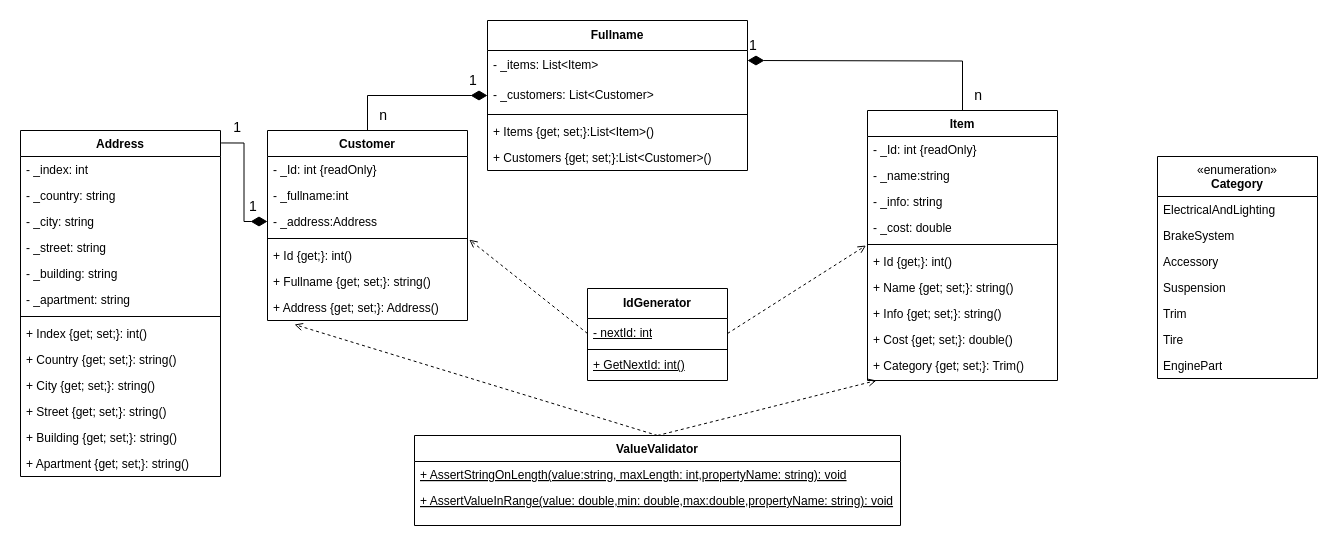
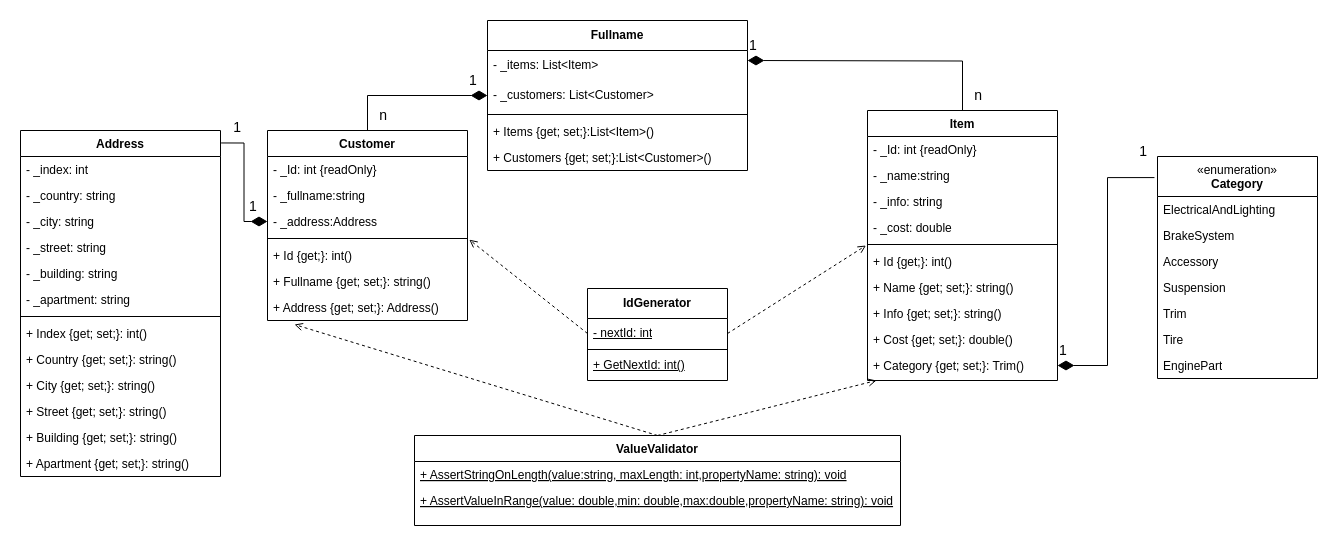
  <mxCell id="0" />
  <mxCell id="1" parent="0" />
  <mxCell id="2" value="Item" style="swimlane;fontStyle=1;align=center;verticalAlign=top;childLayout=stackLayout;horizontal=1;startSize=26;horizontalStack=0;resizeParent=1;resizeLast=0;collapsible=1;marginBottom=0;rounded=0;shadow=0;strokeWidth=1;" parent="1" vertex="1"><mxGeometry x="867" y="110" width="190" height="270" as="geometry"><mxRectangle x="230" y="140" width="160" height="26" as="alternateBounds" /></mxGeometry></mxCell>
  <mxCell id="3" value="- _Id: int {readOnly}" style="text;align=left;verticalAlign=top;spacingLeft=4;spacingRight=4;overflow=hidden;rotatable=0;points=[[0,0.5],[1,0.5]];portConstraint=eastwest;rounded=0;" parent="2" vertex="1"><mxGeometry y="26" width="190" height="26" as="geometry" /></mxCell>
  <mxCell id="4" value="- _name:string" style="text;align=left;verticalAlign=top;spacingLeft=4;spacingRight=4;overflow=hidden;rotatable=0;points=[[0,0.5],[1,0.5]];portConstraint=eastwest;rounded=0;shadow=0;html=0;" parent="2" vertex="1"><mxGeometry y="52" width="190" height="26" as="geometry" /></mxCell>
  <mxCell id="5" value="- _info: string" style="text;align=left;verticalAlign=top;spacingLeft=4;spacingRight=4;overflow=hidden;rotatable=0;points=[[0,0.5],[1,0.5]];portConstraint=eastwest;rounded=0;shadow=0;html=0;" parent="2" vertex="1"><mxGeometry y="78" width="190" height="26" as="geometry" /></mxCell>
  <mxCell id="6" value="- _cost: double" style="text;align=left;verticalAlign=top;spacingLeft=4;spacingRight=4;overflow=hidden;rotatable=0;points=[[0,0.5],[1,0.5]];portConstraint=eastwest;rounded=0;shadow=0;html=0;" parent="2" vertex="1"><mxGeometry y="104" width="190" height="26" as="geometry" /></mxCell>
  <mxCell id="7" value="" style="line;html=1;strokeWidth=1;align=left;verticalAlign=middle;spacingTop=-1;spacingLeft=3;spacingRight=3;rotatable=0;labelPosition=right;points=[];portConstraint=eastwest;rounded=0;" parent="2" vertex="1"><mxGeometry y="130" width="190" height="8" as="geometry" /></mxCell>
  <mxCell id="8" value="+ Id {get;}: int()" style="text;align=left;verticalAlign=top;spacingLeft=4;spacingRight=4;overflow=hidden;rotatable=0;points=[[0,0.5],[1,0.5]];portConstraint=eastwest;rounded=0;" parent="2" vertex="1"><mxGeometry y="138" width="190" height="26" as="geometry" /></mxCell>
  <mxCell id="9" value="+ Name {get; set;}: string()" style="text;align=left;verticalAlign=top;spacingLeft=4;spacingRight=4;overflow=hidden;rotatable=0;points=[[0,0.5],[1,0.5]];portConstraint=eastwest;rounded=0;" parent="2" vertex="1"><mxGeometry y="164" width="190" height="26" as="geometry" /></mxCell>
  <mxCell id="10" value="+ Info {get; set;}: string()" style="text;align=left;verticalAlign=top;spacingLeft=4;spacingRight=4;overflow=hidden;rotatable=0;points=[[0,0.5],[1,0.5]];portConstraint=eastwest;rounded=0;" parent="2" vertex="1"><mxGeometry y="190" width="190" height="26" as="geometry" /></mxCell>
  <mxCell id="11" value="+ Cost {get; set;}: double()" style="text;align=left;verticalAlign=top;spacingLeft=4;spacingRight=4;overflow=hidden;rotatable=0;points=[[0,0.5],[1,0.5]];portConstraint=eastwest;rounded=0;" parent="2" vertex="1"><mxGeometry y="216" width="190" height="26" as="geometry" /></mxCell>
  <mxCell id="12" value="+ Category {get; set;}: Trim()" style="text;align=left;verticalAlign=top;spacingLeft=4;spacingRight=4;overflow=hidden;rotatable=0;points=[[0,0.5],[1,0.5]];portConstraint=eastwest;rounded=0;shadow=0;html=0;" parent="2" vertex="1"><mxGeometry y="242" width="190" height="26" as="geometry" /></mxCell>
  <mxCell id="13" value="Customer" style="swimlane;fontStyle=1;align=center;verticalAlign=top;childLayout=stackLayout;horizontal=1;startSize=26;horizontalStack=0;resizeParent=1;resizeLast=0;collapsible=1;marginBottom=0;rounded=0;shadow=0;strokeWidth=1;" parent="1" vertex="1"><mxGeometry x="267" y="130" width="200" height="190" as="geometry"><mxRectangle x="230" y="140" width="160" height="26" as="alternateBounds" /></mxGeometry></mxCell>
  <mxCell id="14" value="- _Id: int {readOnly}" style="text;align=left;verticalAlign=top;spacingLeft=4;spacingRight=4;overflow=hidden;rotatable=0;points=[[0,0.5],[1,0.5]];portConstraint=eastwest;rounded=0;fontStyle=0" parent="13" vertex="1"><mxGeometry y="26" width="200" height="26" as="geometry" /></mxCell>
- <mxCell id="15" value="- _fullname:int" style="text;align=left;verticalAlign=top;spacingLeft=4;spacingRight=4;overflow=hidden;rotatable=0;points=[[0,0.5],[1,0.5]];portConstraint=eastwest;rounded=0;shadow=0;html=0;" parent="13" vertex="1"><mxGeometry y="52" width="200" height="26" as="geometry" /></mxCell>
+ <mxCell id="15" value="- _fullname:string" style="text;align=left;verticalAlign=top;spacingLeft=4;spacingRight=4;overflow=hidden;rotatable=0;points=[[0,0.5],[1,0.5]];portConstraint=eastwest;rounded=0;shadow=0;html=0;" parent="13" vertex="1"><mxGeometry y="52" width="200" height="26" as="geometry" /></mxCell>
  <mxCell id="16" value="- _address:Address" style="text;align=left;verticalAlign=top;spacingLeft=4;spacingRight=4;overflow=hidden;rotatable=0;points=[[0,0.5],[1,0.5]];portConstraint=eastwest;rounded=0;shadow=0;html=0;" parent="13" vertex="1"><mxGeometry y="78" width="200" height="26" as="geometry" /></mxCell>
  <mxCell id="17" value="" style="line;html=1;strokeWidth=1;align=left;verticalAlign=middle;spacingTop=-1;spacingLeft=3;spacingRight=3;rotatable=0;labelPosition=right;points=[];portConstraint=eastwest;rounded=0;" parent="13" vertex="1"><mxGeometry y="104" width="200" height="8" as="geometry" /></mxCell>
  <mxCell id="18" value="+ Id {get;}: int()" style="text;align=left;verticalAlign=top;spacingLeft=4;spacingRight=4;overflow=hidden;rotatable=0;points=[[0,0.5],[1,0.5]];portConstraint=eastwest;rounded=0;" parent="13" vertex="1"><mxGeometry y="112" width="200" height="26" as="geometry" /></mxCell>
  <mxCell id="19" value="+ Fullname {get; set;}: string()" style="text;align=left;verticalAlign=top;spacingLeft=4;spacingRight=4;overflow=hidden;rotatable=0;points=[[0,0.5],[1,0.5]];portConstraint=eastwest;rounded=0;" parent="13" vertex="1"><mxGeometry y="138" width="200" height="26" as="geometry" /></mxCell>
  <mxCell id="20" value="+ Address {get; set;}: Address()" style="text;align=left;verticalAlign=top;spacingLeft=4;spacingRight=4;overflow=hidden;rotatable=0;points=[[0,0.5],[1,0.5]];portConstraint=eastwest;rounded=0;" parent="13" vertex="1"><mxGeometry y="164" width="200" height="26" as="geometry" /></mxCell>
  <mxCell id="21" value="ValueValidator" style="swimlane;fontStyle=1;align=center;verticalAlign=top;childLayout=stackLayout;horizontal=1;startSize=26;horizontalStack=0;resizeParent=1;resizeLast=0;collapsible=1;marginBottom=0;rounded=0;shadow=0;strokeWidth=1;" parent="1" vertex="1"><mxGeometry x="414" y="435" width="486" height="90" as="geometry"><mxRectangle x="230" y="140" width="160" height="26" as="alternateBounds" /></mxGeometry></mxCell>
  <mxCell id="22" value="+ AssertStringOnLength(value:string, maxLength: int,propertyName: string): void" style="text;align=left;verticalAlign=top;spacingLeft=4;spacingRight=4;overflow=hidden;rotatable=0;points=[[0,0.5],[1,0.5]];portConstraint=eastwest;rounded=0;shadow=0;html=0;fontStyle=4;" parent="21" vertex="1"><mxGeometry y="26" width="486" height="26" as="geometry" /></mxCell>
  <mxCell id="23" value="+ AssertValueInRange(value: double,min: double,max:double,propertyName: string): void" style="text;align=left;verticalAlign=top;spacingLeft=4;spacingRight=4;overflow=hidden;rotatable=0;points=[[0,0.5],[1,0.5]];portConstraint=eastwest;rounded=0;shadow=0;html=0;fontStyle=4;" parent="21" vertex="1"><mxGeometry y="52" width="486" height="26" as="geometry" /></mxCell>
  <mxCell id="24" value="IdGenerator" style="swimlane;fontStyle=1;childLayout=stackLayout;horizontal=1;startSize=30;horizontalStack=0;resizeParent=1;resizeParentMax=0;resizeLast=0;collapsible=1;marginBottom=0;whiteSpace=wrap;html=1;rounded=0;" parent="1" vertex="1"><mxGeometry x="587" y="288" width="140" height="92" as="geometry" /></mxCell>
  <mxCell id="25" value="&lt;u&gt;- nextId: int&lt;/u&gt;" style="text;strokeColor=none;fillColor=none;align=left;verticalAlign=middle;spacingLeft=4;spacingRight=4;overflow=hidden;points=[[0,0.5],[1,0.5]];portConstraint=eastwest;rotatable=0;whiteSpace=wrap;html=1;rounded=0;" parent="24" vertex="1"><mxGeometry y="30" width="140" height="30" as="geometry" /></mxCell>
  <mxCell id="26" value="" style="line;html=1;strokeWidth=1;align=left;verticalAlign=middle;spacingTop=-1;spacingLeft=3;spacingRight=3;rotatable=0;labelPosition=right;points=[];portConstraint=eastwest;rounded=0;" parent="24" vertex="1"><mxGeometry y="60" width="140" height="2" as="geometry" /></mxCell>
  <mxCell id="27" value="&lt;u&gt;+ GetNextId: int()&lt;/u&gt;" style="text;strokeColor=none;fillColor=none;align=left;verticalAlign=middle;spacingLeft=4;spacingRight=4;overflow=hidden;points=[[0,0.5],[1,0.5]];portConstraint=eastwest;rotatable=0;whiteSpace=wrap;html=1;rounded=0;" parent="24" vertex="1"><mxGeometry y="62" width="140" height="30" as="geometry" /></mxCell>
  <mxCell id="28" value="" style="endArrow=open;html=1;rounded=0;exitX=0.5;exitY=0;exitDx=0;exitDy=0;dashed=1;endFill=0;entryX=0.047;entryY=1.077;entryDx=0;entryDy=0;entryPerimeter=0;" parent="1" source="21" target="12" edge="1"><mxGeometry width="50" height="50" relative="1" as="geometry"><mxPoint x="1447" y="330" as="sourcePoint" /><mxPoint x="817" y="420" as="targetPoint" /></mxGeometry></mxCell>
  <mxCell id="29" value="" style="endArrow=open;html=1;rounded=0;exitX=1;exitY=0.5;exitDx=0;exitDy=0;dashed=1;endFill=0;entryX=-0.008;entryY=-0.115;entryDx=0;entryDy=0;entryPerimeter=0;" parent="1" source="25" target="8" edge="1"><mxGeometry width="50" height="50" relative="1" as="geometry"><mxPoint x="1240" y="370" as="sourcePoint" /><mxPoint x="957" y="380" as="targetPoint" /></mxGeometry></mxCell>
  <mxCell id="30" value="" style="endArrow=open;html=1;rounded=0;dashed=1;endFill=0;entryX=1.009;entryY=-0.109;entryDx=0;entryDy=0;entryPerimeter=0;exitX=0;exitY=0.5;exitDx=0;exitDy=0;" parent="1" source="25" target="18" edge="1"><mxGeometry width="50" height="50" relative="1" as="geometry"><mxPoint x="1657" y="360" as="sourcePoint" /><mxPoint x="1375" y="292" as="targetPoint" /></mxGeometry></mxCell>
  <mxCell id="31" value="" style="endArrow=open;html=1;rounded=0;dashed=1;endFill=0;entryX=0.135;entryY=1.154;entryDx=0;entryDy=0;entryPerimeter=0;exitX=0.5;exitY=0;exitDx=0;exitDy=0;" parent="1" source="21" target="20" edge="1"><mxGeometry width="50" height="50" relative="1" as="geometry"><mxPoint x="1667" y="370" as="sourcePoint" /><mxPoint x="1550" y="241" as="targetPoint" /></mxGeometry></mxCell>
  <mxCell id="32" value="&lt;b&gt;Fullname&lt;/b&gt;" style="swimlane;fontStyle=0;childLayout=stackLayout;horizontal=1;startSize=30;horizontalStack=0;resizeParent=1;resizeParentMax=0;resizeLast=0;collapsible=1;marginBottom=0;whiteSpace=wrap;html=1;" parent="1" vertex="1"><mxGeometry x="487" y="20" width="260" height="150" as="geometry" /></mxCell>
  <mxCell id="33" value="- _items: List&amp;lt;Item&amp;gt;" style="text;strokeColor=none;fillColor=none;align=left;verticalAlign=middle;spacingLeft=4;spacingRight=4;overflow=hidden;points=[[0,0.5],[1,0.5]];portConstraint=eastwest;rotatable=0;whiteSpace=wrap;html=1;" parent="32" vertex="1"><mxGeometry y="30" width="260" height="30" as="geometry" /></mxCell>
  <mxCell id="34" value="- _customers: List&amp;lt;Customer&amp;gt;" style="text;strokeColor=none;fillColor=none;align=left;verticalAlign=middle;spacingLeft=4;spacingRight=4;overflow=hidden;points=[[0,0.5],[1,0.5]];portConstraint=eastwest;rotatable=0;whiteSpace=wrap;html=1;" parent="32" vertex="1"><mxGeometry y="60" width="260" height="30" as="geometry" /></mxCell>
  <mxCell id="35" value="" style="line;html=1;strokeWidth=1;align=left;verticalAlign=middle;spacingTop=-1;spacingLeft=3;spacingRight=3;rotatable=0;labelPosition=right;points=[];portConstraint=eastwest;rounded=0;" parent="32" vertex="1"><mxGeometry y="90" width="260" height="8" as="geometry" /></mxCell>
  <mxCell id="36" value="+ Items {get; set;}:List&lt;Item&gt;()" style="text;align=left;verticalAlign=top;spacingLeft=4;spacingRight=4;overflow=hidden;rotatable=0;points=[[0,0.5],[1,0.5]];portConstraint=eastwest;rounded=0;" parent="32" vertex="1"><mxGeometry y="98" width="260" height="26" as="geometry" /></mxCell>
  <mxCell id="37" value="+ Customers {get; set;}:List&lt;Customer&gt;()" style="text;align=left;verticalAlign=top;spacingLeft=4;spacingRight=4;overflow=hidden;rotatable=0;points=[[0,0.5],[1,0.5]];portConstraint=eastwest;rounded=0;" parent="32" vertex="1"><mxGeometry y="124" width="260" height="26" as="geometry" /></mxCell>
  <mxCell id="38" value="" style="endArrow=none;html=1;endSize=12;startArrow=diamondThin;startSize=14;startFill=1;edgeStyle=orthogonalEdgeStyle;rounded=0;entryX=0.5;entryY=0;entryDx=0;entryDy=0;endFill=0;" parent="1" target="2" edge="1"><mxGeometry relative="1" as="geometry"><mxPoint x="747" y="60" as="sourcePoint" /><mxPoint x="907" y="60" as="targetPoint" /><mxPoint as="offset" /></mxGeometry></mxCell>
  <mxCell id="39" value="1" style="edgeLabel;resizable=0;html=1;align=left;verticalAlign=top;fontSize=14;" parent="38" connectable="0" vertex="1"><mxGeometry x="-1" relative="1" as="geometry"><mxPoint y="-30" as="offset" /></mxGeometry></mxCell>
  <mxCell id="40" value="n" style="edgeLabel;resizable=0;html=1;align=right;verticalAlign=top;fontSize=14;" parent="38" connectable="0" vertex="1"><mxGeometry x="1" relative="1" as="geometry"><mxPoint x="20" y="-30" as="offset" /></mxGeometry></mxCell>
  <mxCell id="41" value="" style="endArrow=none;html=1;endSize=12;startArrow=diamondThin;startSize=14;startFill=1;edgeStyle=orthogonalEdgeStyle;rounded=0;entryX=0.5;entryY=0;entryDx=0;entryDy=0;exitX=0;exitY=0.5;exitDx=0;exitDy=0;endFill=0;" parent="1" source="34" target="13" edge="1"><mxGeometry relative="1" as="geometry"><mxPoint x="757" y="70" as="sourcePoint" /><mxPoint x="887" y="120" as="targetPoint" /><mxPoint as="offset" /></mxGeometry></mxCell>
  <mxCell id="42" value="1" style="edgeLabel;resizable=0;html=1;align=left;verticalAlign=top;fontSize=14;" parent="41" connectable="0" vertex="1"><mxGeometry x="-1" relative="1" as="geometry"><mxPoint x="-20" y="-30" as="offset" /></mxGeometry></mxCell>
  <mxCell id="43" value="n" style="edgeLabel;resizable=0;html=1;align=right;verticalAlign=top;fontSize=14;" parent="41" connectable="0" vertex="1"><mxGeometry x="1" relative="1" as="geometry"><mxPoint x="20" y="-30" as="offset" /></mxGeometry></mxCell>
  <mxCell id="44" value="&lt;span style=&quot;font-weight: normal;&quot;&gt;«enumeration»&lt;/span&gt;&lt;br&gt;Category" style="swimlane;fontStyle=1;align=center;verticalAlign=top;childLayout=stackLayout;horizontal=1;startSize=40;horizontalStack=0;resizeParent=1;resizeParentMax=0;resizeLast=0;collapsible=1;marginBottom=0;whiteSpace=wrap;html=1;" parent="1" vertex="1"><mxGeometry x="1157" y="156" width="160" height="222" as="geometry" /></mxCell>
  <mxCell id="45" value="ElectricalAndLighting" style="text;strokeColor=none;fillColor=none;align=left;verticalAlign=top;spacingLeft=4;spacingRight=4;overflow=hidden;rotatable=0;points=[[0,0.5],[1,0.5]];portConstraint=eastwest;whiteSpace=wrap;html=1;" parent="44" vertex="1"><mxGeometry y="40" width="160" height="26" as="geometry" /></mxCell>
  <mxCell id="46" value="BrakeSystem" style="text;strokeColor=none;fillColor=none;align=left;verticalAlign=top;spacingLeft=4;spacingRight=4;overflow=hidden;rotatable=0;points=[[0,0.5],[1,0.5]];portConstraint=eastwest;whiteSpace=wrap;html=1;" parent="44" vertex="1"><mxGeometry y="66" width="160" height="26" as="geometry" /></mxCell>
  <mxCell id="47" value="Accessory" style="text;strokeColor=none;fillColor=none;align=left;verticalAlign=top;spacingLeft=4;spacingRight=4;overflow=hidden;rotatable=0;points=[[0,0.5],[1,0.5]];portConstraint=eastwest;whiteSpace=wrap;html=1;" parent="44" vertex="1"><mxGeometry y="92" width="160" height="26" as="geometry" /></mxCell>
  <mxCell id="48" value="Suspension" style="text;strokeColor=none;fillColor=none;align=left;verticalAlign=top;spacingLeft=4;spacingRight=4;overflow=hidden;rotatable=0;points=[[0,0.5],[1,0.5]];portConstraint=eastwest;whiteSpace=wrap;html=1;" parent="44" vertex="1"><mxGeometry y="118" width="160" height="26" as="geometry" /></mxCell>
  <mxCell id="49" value="Trim" style="text;strokeColor=none;fillColor=none;align=left;verticalAlign=top;spacingLeft=4;spacingRight=4;overflow=hidden;rotatable=0;points=[[0,0.5],[1,0.5]];portConstraint=eastwest;whiteSpace=wrap;html=1;" parent="44" vertex="1"><mxGeometry y="144" width="160" height="26" as="geometry" /></mxCell>
  <mxCell id="50" value="Tire" style="text;strokeColor=none;fillColor=none;align=left;verticalAlign=top;spacingLeft=4;spacingRight=4;overflow=hidden;rotatable=0;points=[[0,0.5],[1,0.5]];portConstraint=eastwest;whiteSpace=wrap;html=1;" parent="44" vertex="1"><mxGeometry y="170" width="160" height="26" as="geometry" /></mxCell>
  <mxCell id="51" value="EnginePart" style="text;strokeColor=none;fillColor=none;align=left;verticalAlign=top;spacingLeft=4;spacingRight=4;overflow=hidden;rotatable=0;points=[[0,0.5],[1,0.5]];portConstraint=eastwest;whiteSpace=wrap;html=1;" parent="44" vertex="1"><mxGeometry y="196" width="160" height="26" as="geometry" /></mxCell>
+ <mxCell id="52" value="" style="endArrow=none;html=1;endSize=12;startArrow=diamondThin;startSize=14;startFill=1;edgeStyle=orthogonalEdgeStyle;rounded=0;entryX=-0.019;entryY=0.095;entryDx=0;entryDy=0;exitX=1;exitY=0.5;exitDx=0;exitDy=0;entryPerimeter=0;endFill=0;" parent="1" source="12" target="44" edge="1"><mxGeometry relative="1" as="geometry"><mxPoint x="1007" y="90" as="sourcePoint" /><mxPoint x="1137" y="140" as="targetPoint" /><mxPoint as="offset" /></mxGeometry></mxCell>
+ <mxCell id="53" value="1" style="edgeLabel;resizable=0;html=1;align=left;verticalAlign=top;fontSize=14;" parent="52" connectable="0" vertex="1"><mxGeometry x="-1" relative="1" as="geometry"><mxPoint y="-30" as="offset" /></mxGeometry></mxCell>
+ <mxCell id="54" value="1" style="edgeLabel;resizable=0;html=1;align=right;verticalAlign=top;fontSize=14;" parent="52" connectable="0" vertex="1"><mxGeometry x="1" relative="1" as="geometry"><mxPoint x="-7" y="-41" as="offset" /></mxGeometry></mxCell>
  <mxCell id="55" value="Address" style="swimlane;fontStyle=1;align=center;verticalAlign=top;childLayout=stackLayout;horizontal=1;startSize=26;horizontalStack=0;resizeParent=1;resizeLast=0;collapsible=1;marginBottom=0;rounded=0;shadow=0;strokeWidth=1;" parent="1" vertex="1"><mxGeometry x="20" y="130" width="200" height="346" as="geometry"><mxRectangle x="230" y="140" width="160" height="26" as="alternateBounds" /></mxGeometry></mxCell>
  <mxCell id="56" value="- _index: int" style="text;align=left;verticalAlign=top;spacingLeft=4;spacingRight=4;overflow=hidden;rotatable=0;points=[[0,0.5],[1,0.5]];portConstraint=eastwest;rounded=0;" parent="55" vertex="1"><mxGeometry y="26" width="200" height="26" as="geometry" /></mxCell>
  <mxCell id="57" value="- _country: string" style="text;align=left;verticalAlign=top;spacingLeft=4;spacingRight=4;overflow=hidden;rotatable=0;points=[[0,0.5],[1,0.5]];portConstraint=eastwest;rounded=0;shadow=0;html=0;" parent="55" vertex="1"><mxGeometry y="52" width="200" height="26" as="geometry" /></mxCell>
  <mxCell id="58" value="- _city: string" style="text;align=left;verticalAlign=top;spacingLeft=4;spacingRight=4;overflow=hidden;rotatable=0;points=[[0,0.5],[1,0.5]];portConstraint=eastwest;rounded=0;shadow=0;html=0;" parent="55" vertex="1"><mxGeometry y="78" width="200" height="26" as="geometry" /></mxCell>
  <mxCell id="59" value="- _street: string" style="text;align=left;verticalAlign=top;spacingLeft=4;spacingRight=4;overflow=hidden;rotatable=0;points=[[0,0.5],[1,0.5]];portConstraint=eastwest;rounded=0;shadow=0;html=0;" parent="55" vertex="1"><mxGeometry y="104" width="200" height="26" as="geometry" /></mxCell>
  <mxCell id="60" value="- _building: string" style="text;align=left;verticalAlign=top;spacingLeft=4;spacingRight=4;overflow=hidden;rotatable=0;points=[[0,0.5],[1,0.5]];portConstraint=eastwest;rounded=0;shadow=0;html=0;" parent="55" vertex="1"><mxGeometry y="130" width="200" height="26" as="geometry" /></mxCell>
  <mxCell id="61" value="- _apartment: string" style="text;align=left;verticalAlign=top;spacingLeft=4;spacingRight=4;overflow=hidden;rotatable=0;points=[[0,0.5],[1,0.5]];portConstraint=eastwest;rounded=0;shadow=0;html=0;" parent="55" vertex="1"><mxGeometry y="156" width="200" height="26" as="geometry" /></mxCell>
  <mxCell id="62" value="" style="line;html=1;strokeWidth=1;align=left;verticalAlign=middle;spacingTop=-1;spacingLeft=3;spacingRight=3;rotatable=0;labelPosition=right;points=[];portConstraint=eastwest;rounded=0;" parent="55" vertex="1"><mxGeometry y="182" width="200" height="8" as="geometry" /></mxCell>
  <mxCell id="63" value="+ Index {get; set;}: int()" style="text;align=left;verticalAlign=top;spacingLeft=4;spacingRight=4;overflow=hidden;rotatable=0;points=[[0,0.5],[1,0.5]];portConstraint=eastwest;rounded=0;" parent="55" vertex="1"><mxGeometry y="190" width="200" height="26" as="geometry" /></mxCell>
  <mxCell id="64" value="+ Country {get; set;}: string()" style="text;align=left;verticalAlign=top;spacingLeft=4;spacingRight=4;overflow=hidden;rotatable=0;points=[[0,0.5],[1,0.5]];portConstraint=eastwest;rounded=0;" parent="55" vertex="1"><mxGeometry y="216" width="200" height="26" as="geometry" /></mxCell>
  <mxCell id="65" value="+ City {get; set;}: string()" style="text;align=left;verticalAlign=top;spacingLeft=4;spacingRight=4;overflow=hidden;rotatable=0;points=[[0,0.5],[1,0.5]];portConstraint=eastwest;rounded=0;" parent="55" vertex="1"><mxGeometry y="242" width="200" height="26" as="geometry" /></mxCell>
  <mxCell id="66" value="+ Street {get; set;}: string()" style="text;align=left;verticalAlign=top;spacingLeft=4;spacingRight=4;overflow=hidden;rotatable=0;points=[[0,0.5],[1,0.5]];portConstraint=eastwest;rounded=0;" parent="55" vertex="1"><mxGeometry y="268" width="200" height="26" as="geometry" /></mxCell>
  <mxCell id="67" value="+ Building {get; set;}: string()" style="text;align=left;verticalAlign=top;spacingLeft=4;spacingRight=4;overflow=hidden;rotatable=0;points=[[0,0.5],[1,0.5]];portConstraint=eastwest;rounded=0;" parent="55" vertex="1"><mxGeometry y="294" width="200" height="26" as="geometry" /></mxCell>
  <mxCell id="68" value="+ Apartment {get; set;}: string()" style="text;align=left;verticalAlign=top;spacingLeft=4;spacingRight=4;overflow=hidden;rotatable=0;points=[[0,0.5],[1,0.5]];portConstraint=eastwest;rounded=0;" parent="55" vertex="1"><mxGeometry y="320" width="200" height="26" as="geometry" /></mxCell>
  <mxCell id="69" value="" style="endArrow=none;html=1;endSize=12;startArrow=diamondThin;startSize=14;startFill=1;edgeStyle=orthogonalEdgeStyle;rounded=0;entryX=1.003;entryY=0.036;entryDx=0;entryDy=0;exitX=0;exitY=0.5;exitDx=0;exitDy=0;entryPerimeter=0;endFill=0;" parent="1" source="16" target="55" edge="1"><mxGeometry relative="1" as="geometry"><mxPoint x="261" y="200" as="sourcePoint" /><mxPoint x="141" y="235" as="targetPoint" /><mxPoint as="offset" /></mxGeometry></mxCell>
  <mxCell id="70" value="1" style="edgeLabel;resizable=0;html=1;align=left;verticalAlign=top;fontSize=14;" parent="69" connectable="0" vertex="1"><mxGeometry x="-1" relative="1" as="geometry"><mxPoint x="-20" y="-30" as="offset" /></mxGeometry></mxCell>
  <mxCell id="71" value="1" style="edgeLabel;resizable=0;html=1;align=right;verticalAlign=top;fontSize=14;" parent="69" connectable="0" vertex="1"><mxGeometry x="1" relative="1" as="geometry"><mxPoint x="20" y="-30" as="offset" /></mxGeometry></mxCell>
